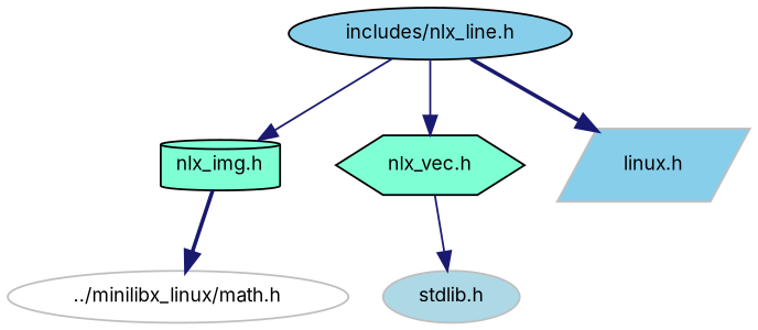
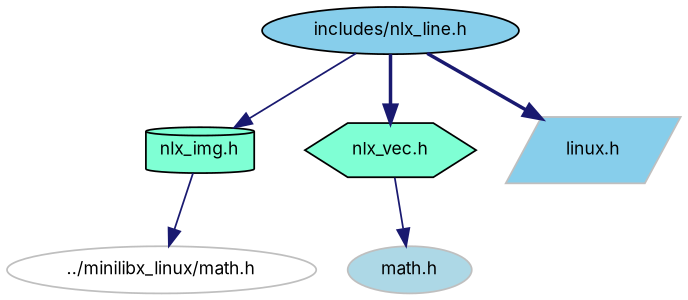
  digraph {
    fontname=Inter
    node [color=black fillcolor=skyblue fontname=Inter fontsize=10 shape=ellipse style=filled]
    edge [color=midnightblue fontname=Inter fontsize=10 labelfontname=Helvetica labelfontsize=10 style=solid]
    n1 [fontcolor=black height=0.2 label="includes/nlx_line.h" width=0.4]
    n2 [fillcolor=aquamarine height=0.2 label="nlx_img.h" shape=cylinder width=0.4]
    n3 [fillcolor=aquamarine height=0.2 label="nlx_vec.h" shape=hexagon width=0.4]
    n4 [color=grey75 height=0.2 label="linux.h" shape=parallelogram width=0.4]
    n5 [color=grey75 fillcolor=white height=0.2 label="../minilibx_linux/math.h" width=0.4]
-   n6 [color=grey75 fillcolor=lightblue height=0.2 label="stdlib.h" width=0.4]
+   n6 [color=grey75 fillcolor=lightblue height=0.2 label="math.h" width=0.4]
    n1 -> n2
-   n1 -> n3
+   n1 -> n3 [style=bold]
    n1 -> n4 [style=bold]
-   n2 -> n5 [style=bold]
+   n2 -> n5
    n3 -> n6
  }
